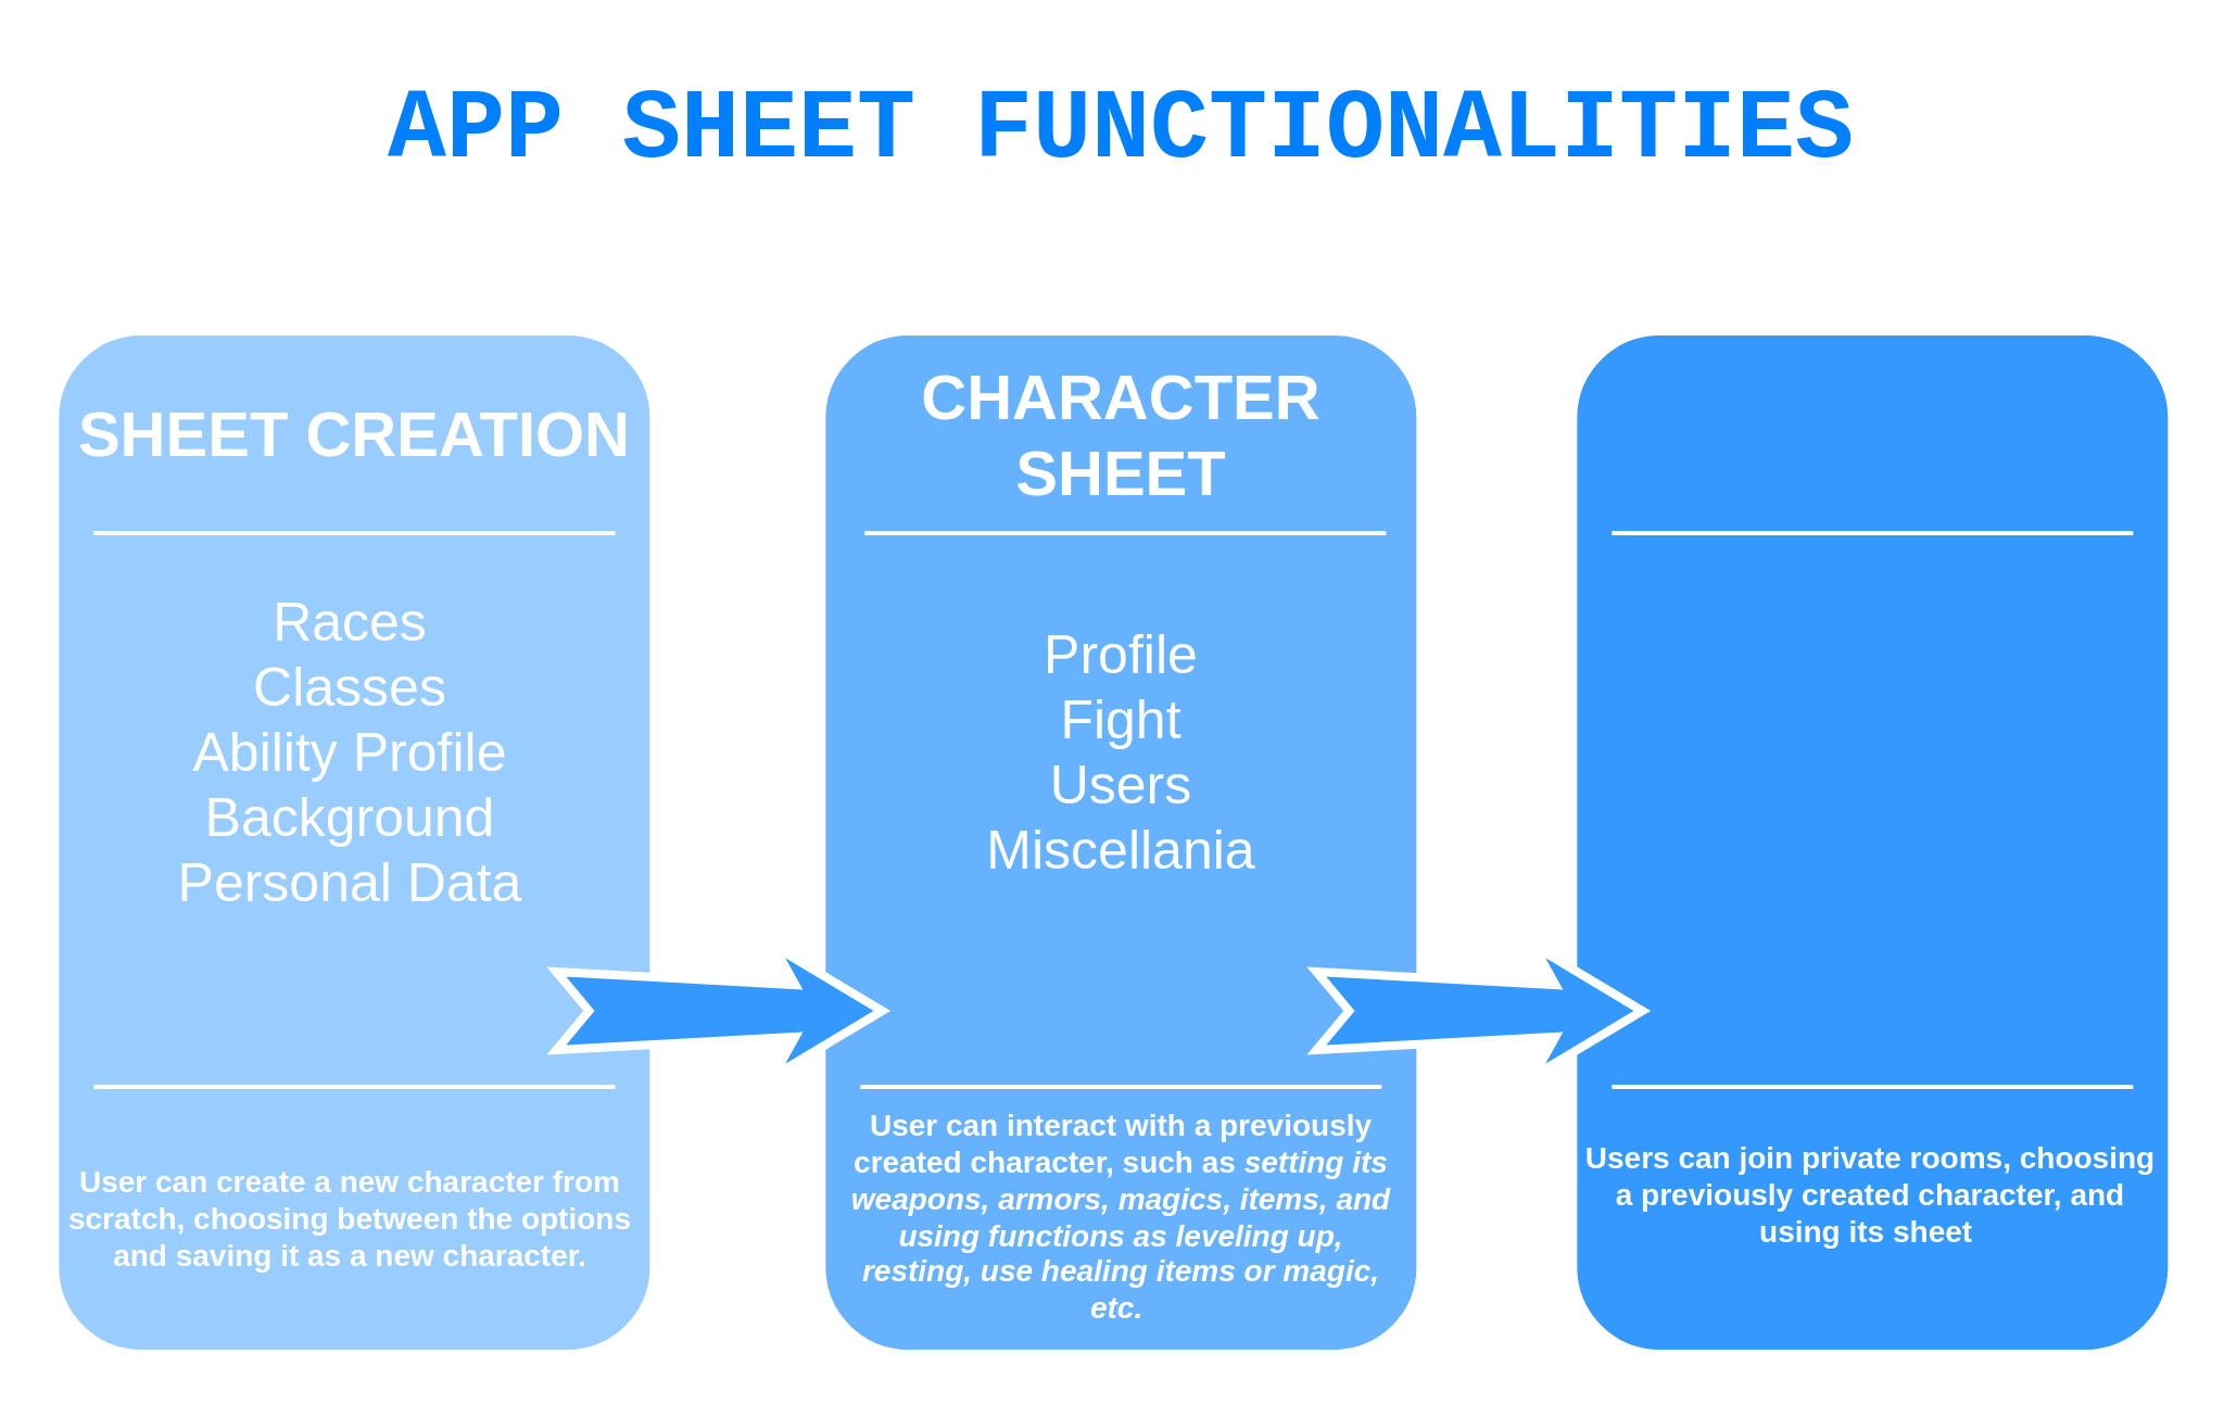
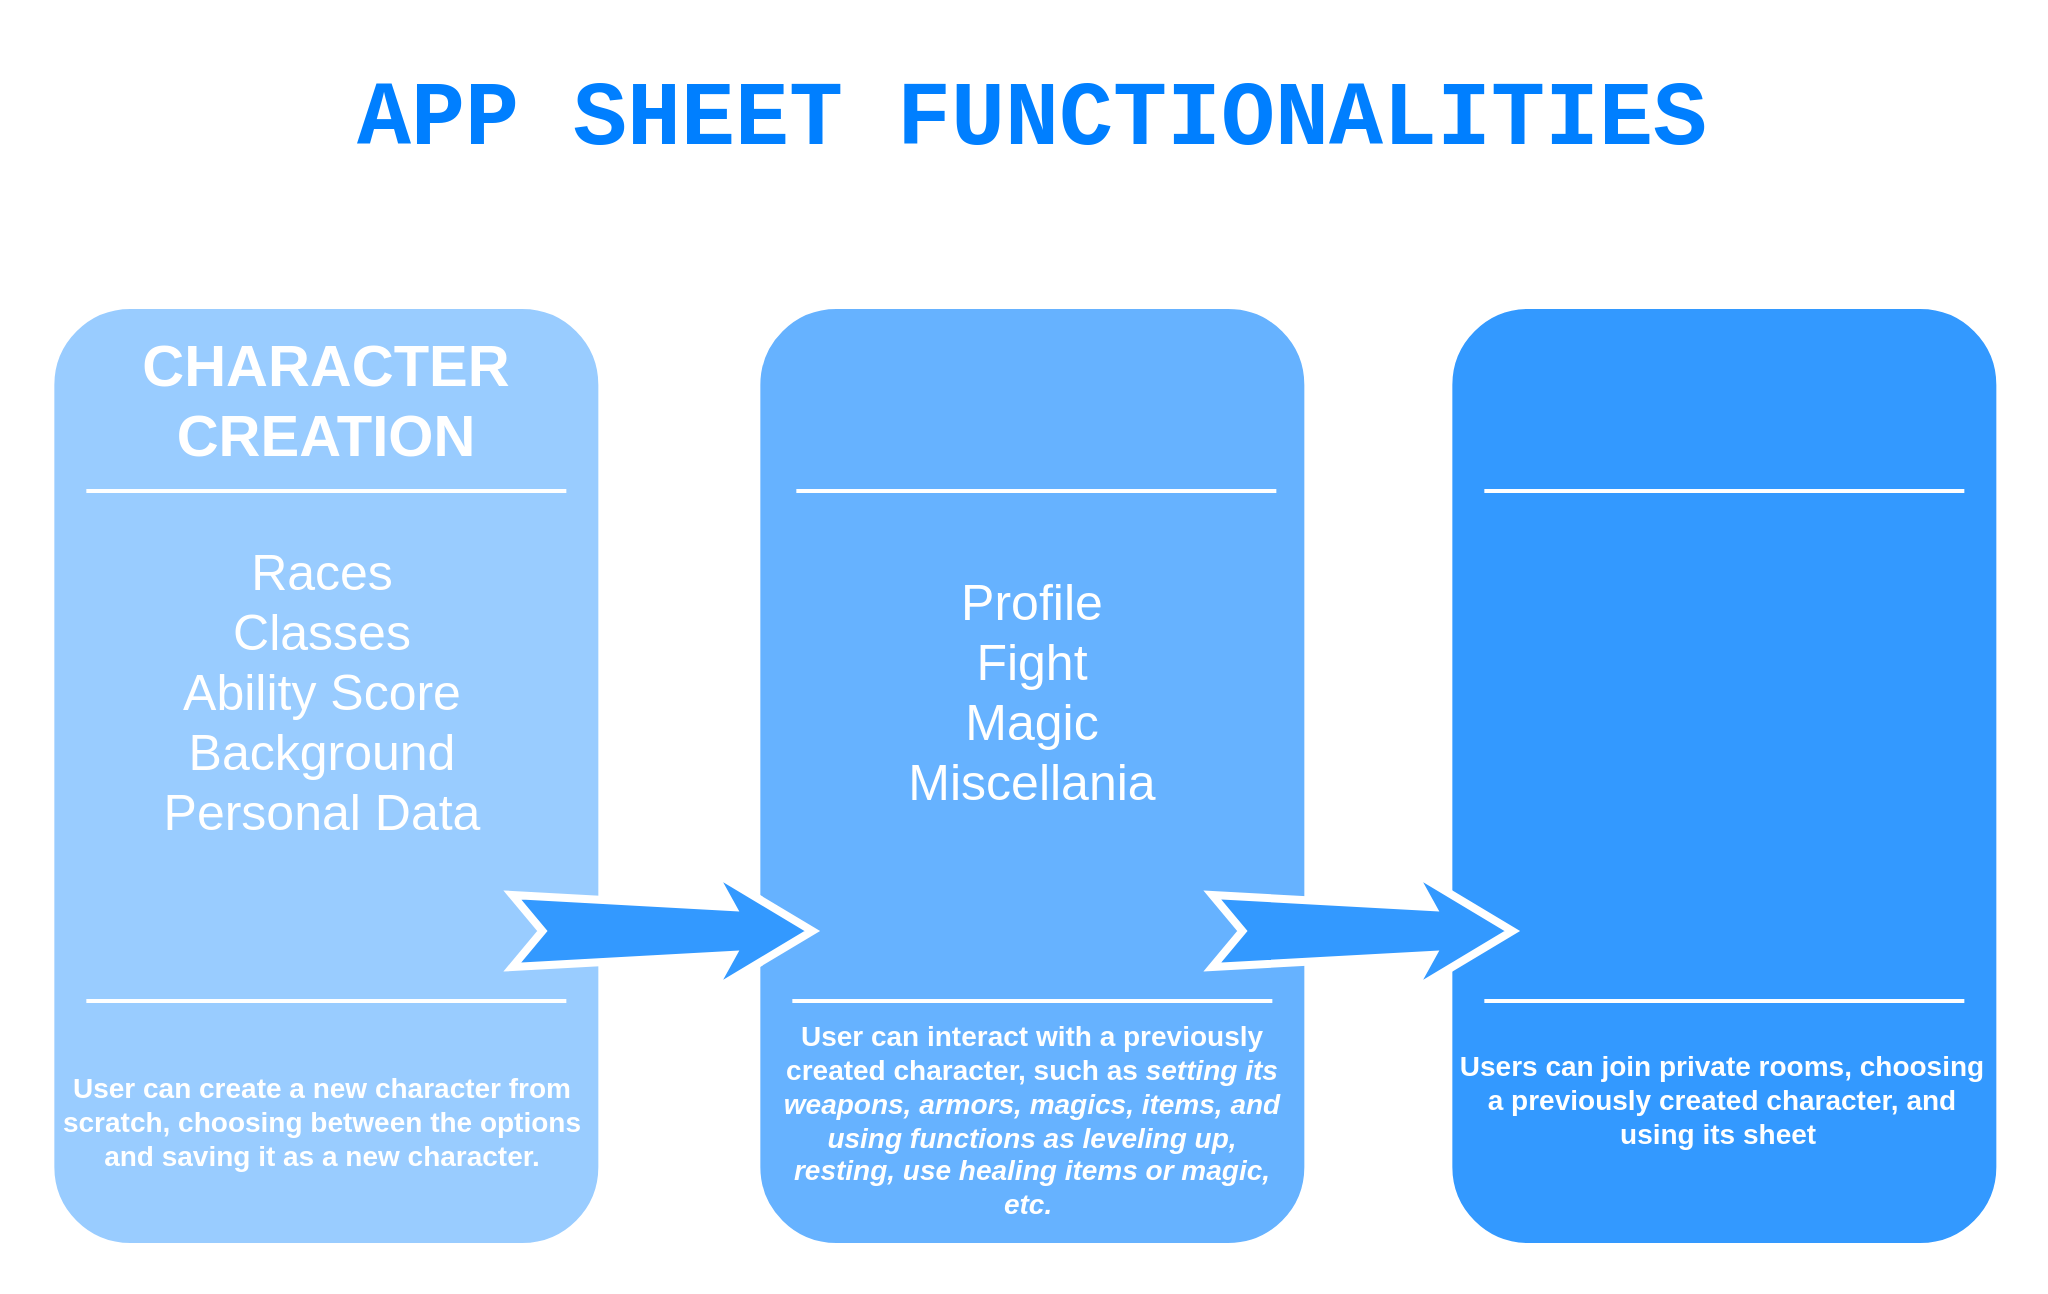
  <mxCell id="0" />
  <mxCell id="1" parent="0" />
  <mxCell id="2" value="" style="whiteSpace=wrap;html=1;rounded=1;shadow=0;strokeWidth=8;fontSize=20;align=center;fillColor=#99CCFF;strokeColor=#FFFFFF;" parent="1" vertex="1"><mxGeometry x="22.67" y="150" width="280" height="475" as="geometry" /></mxCell>
- <mxCell id="3" value="SHEET CREATION" style="text;html=1;strokeColor=none;fillColor=none;align=center;verticalAlign=middle;whiteSpace=wrap;rounded=0;shadow=0;fontSize=29;fontColor=#FFFFFF;fontStyle=1" parent="1" vertex="1"><mxGeometry x="22.67" y="170" width="280" height="60" as="geometry" /></mxCell>
+ <mxCell id="3" value="CHARACTER CREATION" style="text;html=1;strokeColor=none;fillColor=none;align=center;verticalAlign=middle;whiteSpace=wrap;rounded=0;shadow=0;fontSize=29;fontColor=#FFFFFF;fontStyle=1" parent="1" vertex="1"><mxGeometry x="22.67" y="170" width="280" height="60" as="geometry" /></mxCell>
  <mxCell id="4" value="" style="line;strokeWidth=2;html=1;rounded=0;shadow=0;fontSize=27;align=center;fillColor=none;strokeColor=#FFFFFF;" parent="1" vertex="1"><mxGeometry x="42.67" y="240" width="240" height="10" as="geometry" /></mxCell>
  <mxCell id="5" value="" style="line;strokeWidth=2;html=1;rounded=0;shadow=0;fontSize=27;align=center;fillColor=none;strokeColor=#FFFFFF;" parent="1" vertex="1"><mxGeometry x="42.67" y="495" width="240" height="10" as="geometry" /></mxCell>
  <mxCell id="6" value="" style="whiteSpace=wrap;html=1;rounded=1;shadow=0;strokeWidth=8;fontSize=20;align=center;fillColor=#66B2FF;strokeColor=#FFFFFF;" parent="1" vertex="1"><mxGeometry x="375.67" y="150" width="280" height="475" as="geometry" /></mxCell>
  <mxCell id="7" value="&lt;b&gt;User can interact with a previously created character, such as &lt;i&gt;setting its weapons, armors, magics, items, and using functions as leveling up, resting, use healing items or magic, etc.&amp;nbsp;&lt;/i&gt;&lt;/b&gt;" style="text;html=1;strokeColor=none;fillColor=none;align=center;verticalAlign=middle;whiteSpace=wrap;rounded=0;shadow=0;fontSize=14;fontColor=#FFFFFF;" parent="1" vertex="1"><mxGeometry x="385.67" y="515" width="260" height="90" as="geometry" /></mxCell>
  <mxCell id="8" value="" style="line;strokeWidth=2;html=1;rounded=0;shadow=0;fontSize=27;align=center;fillColor=none;strokeColor=#FFFFFF;" parent="1" vertex="1"><mxGeometry x="397.67" y="240" width="240" height="10" as="geometry" /></mxCell>
  <mxCell id="9" value="" style="line;strokeWidth=2;html=1;rounded=0;shadow=0;fontSize=27;align=center;fillColor=none;strokeColor=#FFFFFF;" parent="1" vertex="1"><mxGeometry x="395.67" y="495" width="240" height="10" as="geometry" /></mxCell>
  <mxCell id="10" value="" style="whiteSpace=wrap;html=1;rounded=1;shadow=0;strokeWidth=8;fontSize=20;align=center;fillColor=#3399FF;strokeColor=#FFFFFF;" parent="1" vertex="1"><mxGeometry x="721.67" y="150" width="280" height="475" as="geometry" /></mxCell>
  <mxCell id="11" value="" style="line;strokeWidth=2;html=1;rounded=0;shadow=0;fontSize=27;align=center;fillColor=none;strokeColor=#FFFFFF;" parent="1" vertex="1"><mxGeometry x="741.67" y="240" width="240" height="10" as="geometry" /></mxCell>
  <mxCell id="12" value="" style="line;strokeWidth=2;html=1;rounded=0;shadow=0;fontSize=27;align=center;fillColor=none;strokeColor=#FFFFFF;" parent="1" vertex="1"><mxGeometry x="741.67" y="495" width="240" height="10" as="geometry" /></mxCell>
- <mxCell id="13" value="Races&lt;br style=&quot;font-size: 25px;&quot;&gt;Classes&lt;br style=&quot;font-size: 25px;&quot;&gt;Ability Profile&lt;br style=&quot;font-size: 25px;&quot;&gt;Background&lt;br style=&quot;font-size: 25px;&quot;&gt;Personal Data" style="text;html=1;strokeColor=none;fillColor=none;align=center;verticalAlign=middle;whiteSpace=wrap;rounded=0;shadow=0;fontSize=25;fontColor=#FFFFFF;" vertex="1" parent="1"><mxGeometry x="20.67" y="260" width="280" height="170" as="geometry" /></mxCell>
+ <mxCell id="13" value="Races&lt;br style=&quot;font-size: 25px;&quot;&gt;Classes&lt;br style=&quot;font-size: 25px;&quot;&gt;Ability Score&lt;br style=&quot;font-size: 25px;&quot;&gt;Background&lt;br style=&quot;font-size: 25px;&quot;&gt;Personal Data" style="text;html=1;strokeColor=none;fillColor=none;align=center;verticalAlign=middle;whiteSpace=wrap;rounded=0;shadow=0;fontSize=25;fontColor=#FFFFFF;" vertex="1" parent="1"><mxGeometry x="20.67" y="260" width="280" height="170" as="geometry" /></mxCell>
  <mxCell id="14" value="User can create a new character from scratch, choosing between the options and saving it as a new character." style="text;html=1;strokeColor=none;fillColor=none;align=center;verticalAlign=middle;whiteSpace=wrap;rounded=0;shadow=0;fontSize=14;fontColor=#FFFFFF;fontStyle=1" vertex="1" parent="1"><mxGeometry x="25.67" y="516" width="270" height="90" as="geometry" /></mxCell>
- <mxCell id="15" value="CHARACTER SHEET" style="text;html=1;strokeColor=none;fillColor=none;align=center;verticalAlign=middle;whiteSpace=wrap;rounded=0;shadow=0;fontSize=29;fontColor=#FFFFFF;fontStyle=1" vertex="1" parent="1"><mxGeometry x="375.67" y="170" width="280" height="60" as="geometry" /></mxCell>
  <mxCell id="16" value="" style="html=1;shadow=0;dashed=0;align=center;verticalAlign=middle;shape=mxgraph.arrows2.stylisedArrow;dy=0.6;dx=40;notch=15;feather=0.4;rounded=0;strokeWidth=4;fontSize=27;strokeColor=#FFFFFF;fillColor=#3399FF;" parent="1" vertex="1"><mxGeometry x="255.67" y="435" width="150" height="60" as="geometry" /></mxCell>
  <mxCell id="17" value="" style="html=1;shadow=0;dashed=0;align=center;verticalAlign=middle;shape=mxgraph.arrows2.stylisedArrow;dy=0.6;dx=40;notch=15;feather=0.4;rounded=0;strokeWidth=4;fontSize=27;strokeColor=#FFFFFF;fillColor=#3399FF;" vertex="1" parent="1"><mxGeometry x="605.67" y="435" width="150" height="60" as="geometry" /></mxCell>
- <mxCell id="18" value="Profile&lt;br&gt;Fight&lt;br&gt;Users&lt;br&gt;Miscellania" style="text;html=1;strokeColor=none;fillColor=none;align=center;verticalAlign=middle;whiteSpace=wrap;rounded=0;shadow=0;fontSize=25;fontColor=#FFFFFF;" vertex="1" parent="1"><mxGeometry x="375.67" y="260" width="280" height="170" as="geometry" /></mxCell>
+ <mxCell id="18" value="Profile&lt;br&gt;Fight&lt;br&gt;Magic&lt;br&gt;Miscellania" style="text;html=1;strokeColor=none;fillColor=none;align=center;verticalAlign=middle;whiteSpace=wrap;rounded=0;shadow=0;fontSize=25;fontColor=#FFFFFF;" vertex="1" parent="1"><mxGeometry x="375.67" y="260" width="280" height="170" as="geometry" /></mxCell>
  <mxCell id="19" value="Users can join private rooms, choosing a previously created character, and using its sheet&amp;nbsp;" style="text;html=1;strokeColor=none;fillColor=none;align=center;verticalAlign=middle;whiteSpace=wrap;rounded=0;shadow=0;fontSize=14;fontColor=#FFFFFF;fontStyle=1" vertex="1" parent="1"><mxGeometry x="725.67" y="505" width="270" height="90" as="geometry" /></mxCell>
  <mxCell id="20" value="APP SHEET FUNCTIONALITIES" style="text;html=1;strokeColor=none;fillColor=none;align=center;verticalAlign=middle;whiteSpace=wrap;rounded=0;shadow=0;fontSize=45;fontColor=#007FFF;fontStyle=1;fontFamily=Courier New;" vertex="1" parent="1"><mxGeometry x="42.51" y="20" width="946.33" height="80" as="geometry" /></mxCell>
